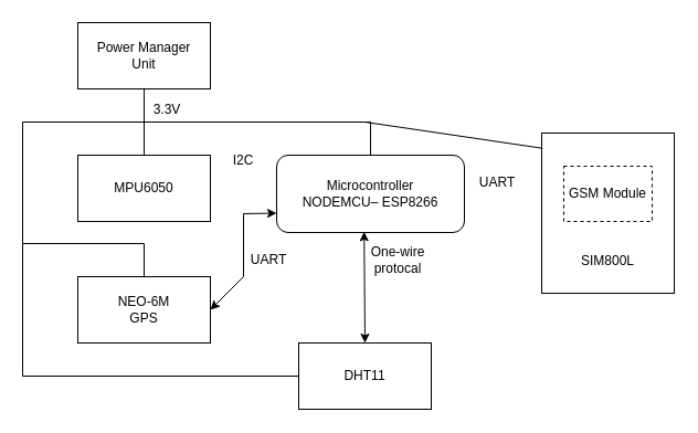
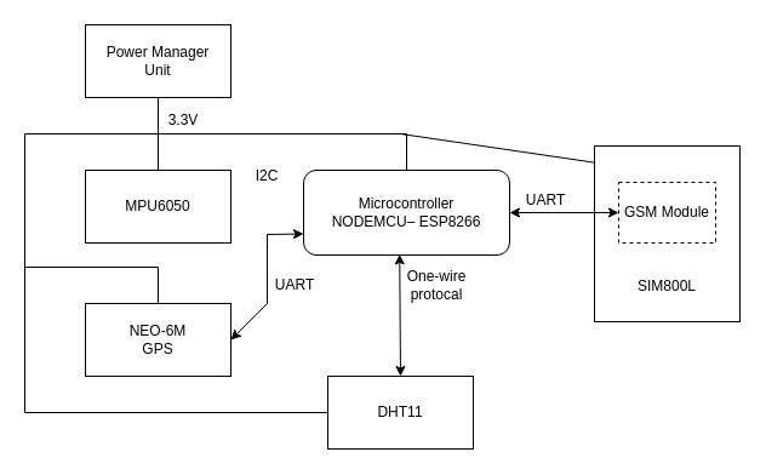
  <mxCell id="0" />
  <mxCell id="1" parent="0" />
  <mxCell id="2" value="Microcontroller&lt;br&gt;NODEMCU– ESP8266" style="whiteSpace=wrap;html=1;rounded=1;" vertex="1" parent="1"><mxGeometry x="250" y="140" width="170" height="70" as="geometry" /></mxCell>
  <mxCell id="3" value="MPU6050" style="rounded=0;whiteSpace=wrap;html=1;" vertex="1" parent="1"><mxGeometry x="70" y="140" width="120" height="60" as="geometry" /></mxCell>
  <mxCell id="4" value="NEO-6M&lt;br/&gt;GPS" style="rounded=0;whiteSpace=wrap;html=1;" vertex="1" parent="1"><mxGeometry x="70" y="250" width="120" height="60" as="geometry" /></mxCell>
  <mxCell id="5" value="&lt;div style=&quot;&quot;&gt;&lt;span style=&quot;background-color: initial;&quot;&gt;&lt;br&gt;&lt;/span&gt;&lt;/div&gt;&lt;div style=&quot;&quot;&gt;&lt;span style=&quot;background-color: initial;&quot;&gt;&lt;br&gt;&lt;/span&gt;&lt;/div&gt;&lt;div style=&quot;&quot;&gt;&lt;span style=&quot;background-color: initial;&quot;&gt;&lt;br&gt;&lt;/span&gt;&lt;/div&gt;&lt;div style=&quot;&quot;&gt;&lt;span style=&quot;background-color: initial;&quot;&gt;&lt;br&gt;&lt;/span&gt;&lt;/div&gt;&lt;div style=&quot;&quot;&gt;&lt;span style=&quot;background-color: initial;&quot;&gt;&lt;br&gt;&lt;/span&gt;&lt;/div&gt;&lt;div style=&quot;&quot;&gt;&lt;span style=&quot;background-color: initial;&quot;&gt;&lt;br&gt;&lt;/span&gt;&lt;/div&gt;&lt;div style=&quot;&quot;&gt;&lt;span style=&quot;background-color: initial;&quot;&gt;SIM800L&lt;/span&gt;&lt;/div&gt;" style="rounded=0;whiteSpace=wrap;html=1;align=center;" vertex="1" parent="1"><mxGeometry x="490" y="120" width="120" height="145" as="geometry" /></mxCell>
  <mxCell id="6" value="GSM Module" style="rounded=0;whiteSpace=wrap;html=1;dashed=1;" vertex="1" parent="1"><mxGeometry x="510" y="150" width="80" height="50" as="geometry" /></mxCell>
+ <mxCell id="7" value="" style="endArrow=classic;startArrow=classic;html=1;rounded=0;entryX=0;entryY=0.5;entryDx=0;entryDy=0;exitX=1;exitY=0.5;exitDx=0;exitDy=0;exitPerimeter=0;" edge="1" parent="1" source="2" target="6"><mxGeometry width="50" height="50" relative="1" as="geometry"><mxPoint x="290" y="190" as="sourcePoint" /><mxPoint x="340" y="140" as="targetPoint" /></mxGeometry></mxCell>
  <mxCell id="8" value="Power Manager&lt;br&gt;Unit" style="rounded=0;whiteSpace=wrap;html=1;" vertex="1" parent="1"><mxGeometry x="70" y="20" width="120" height="60" as="geometry" /></mxCell>
  <mxCell id="9" value="" style="endArrow=classic;startArrow=classic;html=1;rounded=0;exitX=1;exitY=0.5;exitDx=0;exitDy=0;entryX=0;entryY=0.75;entryDx=0;entryDy=0;" edge="1" parent="1" source="4" target="2"><mxGeometry width="50" height="50" relative="1" as="geometry"><mxPoint x="300" y="190" as="sourcePoint" /><mxPoint x="350" y="140" as="targetPoint" /><Array as="points"><mxPoint x="220" y="250" /><mxPoint x="220" y="193" /></Array></mxGeometry></mxCell>
  <mxCell id="10" value="DHT11" style="rounded=0;whiteSpace=wrap;html=1;" vertex="1" parent="1"><mxGeometry x="270" y="310" width="120" height="60" as="geometry" /></mxCell>
  <mxCell id="11" value="" style="endArrow=classic;startArrow=classic;html=1;rounded=0;entryX=0.466;entryY=0.991;entryDx=0;entryDy=0;entryPerimeter=0;exitX=0.5;exitY=0;exitDx=0;exitDy=0;" edge="1" parent="1" source="10" target="2"><mxGeometry width="50" height="50" relative="1" as="geometry"><mxPoint x="330" y="240" as="sourcePoint" /><mxPoint x="330" y="170" as="targetPoint" /></mxGeometry></mxCell>
  <mxCell id="12" value="I2C" style="text;html=1;strokeColor=none;fillColor=none;align=center;verticalAlign=middle;whiteSpace=wrap;rounded=0;" vertex="1" parent="1"><mxGeometry x="190" y="130" width="60" height="30" as="geometry" /></mxCell>
  <mxCell id="13" value="UART" style="text;html=1;strokeColor=none;fillColor=none;align=center;verticalAlign=middle;whiteSpace=wrap;rounded=0;" vertex="1" parent="1"><mxGeometry x="213" y="220" width="60" height="30" as="geometry" /></mxCell>
  <mxCell id="14" value="UART" style="text;html=1;strokeColor=none;fillColor=none;align=center;verticalAlign=middle;whiteSpace=wrap;rounded=0;" vertex="1" parent="1"><mxGeometry x="420" y="150" width="60" height="30" as="geometry" /></mxCell>
  <mxCell id="15" value="One-wire protocal" style="text;html=1;strokeColor=none;fillColor=none;align=center;verticalAlign=middle;whiteSpace=wrap;rounded=0;" vertex="1" parent="1"><mxGeometry x="330" y="220" width="60" height="30" as="geometry" /></mxCell>
  <mxCell id="16" value="" style="endArrow=none;html=1;rounded=0;entryX=0.5;entryY=1;entryDx=0;entryDy=0;exitX=0.5;exitY=0;exitDx=0;exitDy=0;" edge="1" parent="1" source="3" target="8"><mxGeometry width="50" height="50" relative="1" as="geometry"><mxPoint x="340" y="200" as="sourcePoint" /><mxPoint x="390" y="150" as="targetPoint" /></mxGeometry></mxCell>
  <mxCell id="17" value="" style="endArrow=none;html=1;rounded=0;exitX=0.5;exitY=0;exitDx=0;exitDy=0;" edge="1" parent="1" source="2"><mxGeometry width="50" height="50" relative="1" as="geometry"><mxPoint x="340" y="200" as="sourcePoint" /><mxPoint x="130" y="110" as="targetPoint" /><Array as="points"><mxPoint x="335" y="110" /></Array></mxGeometry></mxCell>
  <mxCell id="18" value="" style="endArrow=none;html=1;rounded=0;exitX=0.007;exitY=0.095;exitDx=0;exitDy=0;exitPerimeter=0;" edge="1" parent="1" source="5"><mxGeometry width="50" height="50" relative="1" as="geometry"><mxPoint x="340" y="200" as="sourcePoint" /><mxPoint x="330" y="110" as="targetPoint" /></mxGeometry></mxCell>
  <mxCell id="19" value="" style="endArrow=none;html=1;rounded=0;exitX=0.5;exitY=0;exitDx=0;exitDy=0;" edge="1" parent="1" source="4"><mxGeometry width="50" height="50" relative="1" as="geometry"><mxPoint x="20" y="230" as="sourcePoint" /><mxPoint x="130" y="110" as="targetPoint" /><Array as="points"><mxPoint x="130" y="220" /><mxPoint x="20" y="220" /><mxPoint x="20" y="110" /></Array></mxGeometry></mxCell>
  <mxCell id="20" value="" style="endArrow=none;html=1;rounded=0;exitX=0;exitY=0.5;exitDx=0;exitDy=0;" edge="1" parent="1" source="10"><mxGeometry width="50" height="50" relative="1" as="geometry"><mxPoint x="260" y="300" as="sourcePoint" /><mxPoint x="20" y="220" as="targetPoint" /><Array as="points"><mxPoint x="20" y="340" /></Array></mxGeometry></mxCell>
  <mxCell id="21" value="3.3V" style="text;html=1;strokeColor=none;fillColor=none;align=center;verticalAlign=middle;whiteSpace=wrap;rounded=0;" vertex="1" parent="1"><mxGeometry x="121" y="84" width="60" height="30" as="geometry" /></mxCell>
